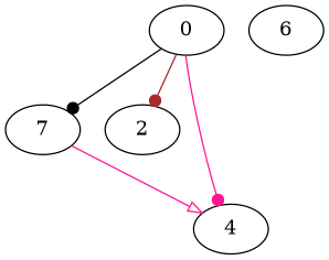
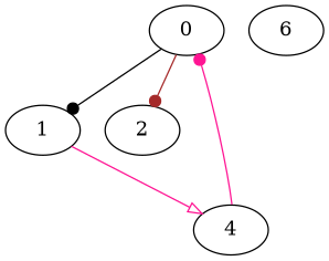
  digraph {
    node [NumberOfPointsInPath=5 P0x=82.5 P1x=175.5 P2x=175.5 P3x=82.5 P4x=82.5 SegmentationLevel=1 SegmentationType=0]
    edge [Value=2 arrowhead=dot color=deeppink]
    0 [P0y=76.5 P1y=76.5 P2y=168.5 P3y=168.5 P4y=78 SegmentationLevel=0]
-   1 [P0y=102.5 P1y=102.5 P2y=149.5 P3y=149.5 P4y=104 SegmentationLevel=0 SegmentationType=1 label=7]
+   1 [P0y=102.5 P1y=102.5 P2y=149.5 P3y=149.5 P4y=104 SegmentationLevel=0 SegmentationType=1]
    2 [P0x=49.5 P0y=41.5 P1x=117.5 P1y=41.5 P2x=117.5 P2y=119.5 P3x=49.5 P3y=119.5 P4x=49.5 P4y=43]
    4 [P0x=138.5 P0y=13.5 P1x=167.5 P1y=13.5 P2x=167.5 P2y=76.5 P3x=138.5 P3y=76.5 P4x=138.5 P4y=15]
    n5 [P0x=27.5 P0y=141.5 P1x=59.5 P1y=141.5 P2x=59.5 P2y=214.5 P3x=27.5 P3y=214.5 P4x=27.5 P4y=143 label=6]
    0 -> 1 [Value=4 color=black]
    0 -> 2 [color=brown]
-   0 -> 4 [Value=1]
+   4 -> 0 [Value=1]
    1 -> 4 [arrowhead=onormal]
  }
